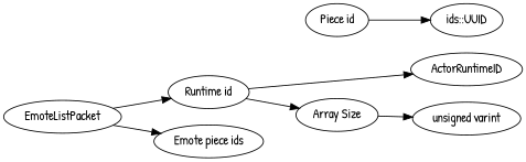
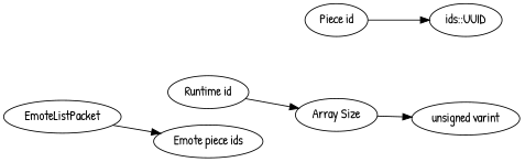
  digraph {
    fontname="Patrick Hand"
    rankdir=LR
    node [fontname="Patrick Hand"]
    edge [fontname="Patrick Hand"]
-   n1 [label=ActorRuntimeID]
    n2 [label="unsigned varint"]
    n3 [label="ids::UUID"]
    n4 [label=EmoteListPacket]
    n5 [label="Runtime id"]
    n6 [label="Emote piece ids"]
    n7 [label="Array Size"]
    n8 [label="Piece id"]
    subgraph sub_1 {
      rank=max
-     n1
      n2
      n3
    }
-   n4 -> n5
    n4 -> n6
-   n5 -> n1
    n5 -> n7
    n7 -> n2
    n8 -> n3
  }
